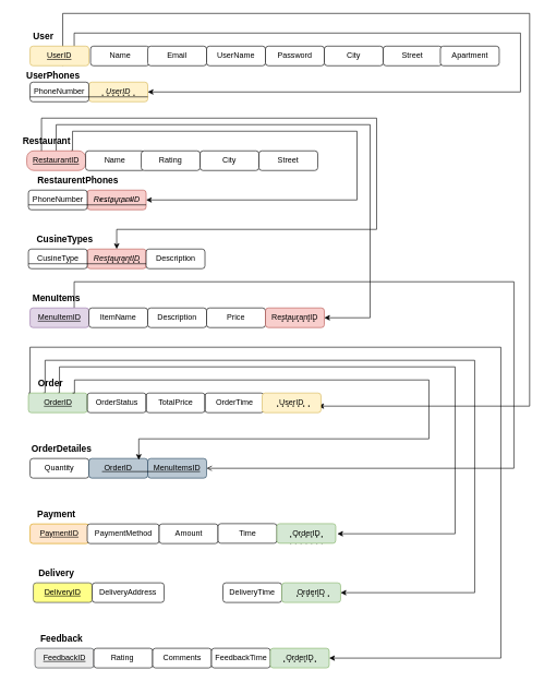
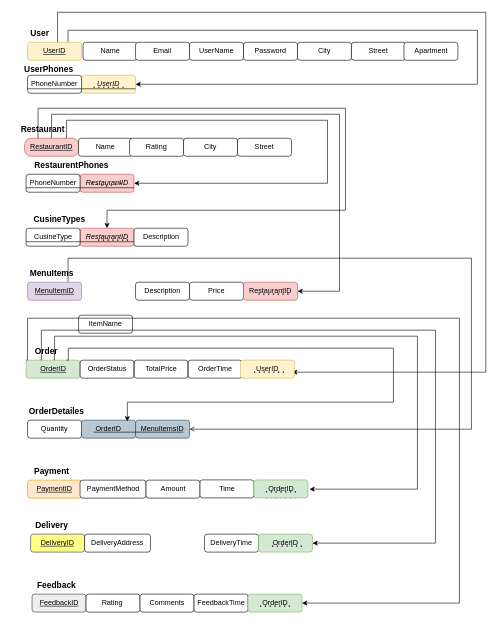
  <mxCell id="0" />
  <mxCell id="1" parent="0" />
  <mxCell id="2" style="edgeStyle=orthogonalEdgeStyle;rounded=0;orthogonalLoop=1;jettySize=auto;html=1;entryX=1;entryY=0.5;entryDx=0;entryDy=0;" parent="1" edge="1" source="49"><mxGeometry relative="1" as="geometry"><mxPoint x="52.5" y="41.68" as="sourcePoint" /><mxPoint x="485.85" y="620" as="targetPoint" /><Array as="points"><mxPoint x="95" y="20" /><mxPoint x="809" y="20" /><mxPoint x="809" y="620" /></Array></mxGeometry></mxCell>
  <mxCell id="3" style="edgeStyle=orthogonalEdgeStyle;rounded=0;orthogonalLoop=1;jettySize=auto;html=1;exitX=0.75;exitY=0;exitDx=0;exitDy=0;entryX=1;entryY=0.5;entryDx=0;entryDy=0;" parent="1" source="4" target="7" edge="1"><mxGeometry relative="1" as="geometry"><mxPoint x="545" y="155" as="targetPoint" /><Array as="points"><mxPoint x="113" y="50" /><mxPoint x="795" y="50" /><mxPoint x="795" y="140" /></Array></mxGeometry></mxCell>
  <mxCell id="4" value="&lt;u&gt;UserID&lt;/u&gt;" style="rounded=1;whiteSpace=wrap;html=1;fillColor=#fff2cc;strokeColor=#d6b656;" parent="1" vertex="1"><mxGeometry x="45" y="70" width="90" height="30" as="geometry" /></mxCell>
  <mxCell id="5" value="UserName" style="rounded=1;whiteSpace=wrap;html=1;" parent="1" vertex="1"><mxGeometry x="315" y="70" width="90" height="30" as="geometry" /></mxCell>
  <mxCell id="6" value="Password" style="rounded=1;whiteSpace=wrap;html=1;" parent="1" vertex="1"><mxGeometry x="405" y="70" width="90" height="30" as="geometry" /></mxCell>
  <mxCell id="7" value="&lt;i&gt;UserID&lt;/i&gt;" style="rounded=1;whiteSpace=wrap;html=1;fillColor=#fff2cc;strokeColor=#d6b656;" parent="1" vertex="1"><mxGeometry x="135" y="125" width="90" height="30" as="geometry" /></mxCell>
  <mxCell id="8" value="City" style="rounded=1;whiteSpace=wrap;html=1;" parent="1" vertex="1"><mxGeometry x="495" y="70" width="90" height="30" as="geometry" /></mxCell>
  <mxCell id="9" value="Quantity" style="rounded=1;whiteSpace=wrap;html=1;" parent="1" vertex="1"><mxGeometry x="45" y="700" width="90" height="30" as="geometry" /></mxCell>
  <mxCell id="10" value="OrderID" style="rounded=1;whiteSpace=wrap;html=1;fillColor=#bac8d3;strokeColor=#23445d;" parent="1" vertex="1"><mxGeometry x="135" y="700" width="90" height="30" as="geometry" /></mxCell>
  <mxCell id="11" value="MenuItemsID" style="rounded=1;whiteSpace=wrap;html=1;fillColor=#bac8d3;strokeColor=#23445d;" parent="1" vertex="1"><mxGeometry x="225" y="700" width="90" height="30" as="geometry" /></mxCell>
  <mxCell id="12" value="&lt;font style=&quot;font-size: 14px;&quot;&gt;&lt;b style=&quot;&quot;&gt;User&lt;/b&gt;&lt;/font&gt;" style="text;html=1;align=center;verticalAlign=middle;resizable=0;points=[];autosize=1;strokeColor=none;fillColor=none;shadow=1;" parent="1" vertex="1"><mxGeometry x="40" y="40" width="50" height="30" as="geometry" /></mxCell>
  <mxCell id="13" style="edgeStyle=orthogonalEdgeStyle;rounded=0;orthogonalLoop=1;jettySize=auto;html=1;exitX=0.75;exitY=0;exitDx=0;exitDy=0;entryX=1;entryY=0.5;entryDx=0;entryDy=0;" parent="1" source="15" target="52" edge="1"><mxGeometry relative="1" as="geometry"><Array as="points"><mxPoint x="110" y="230" /><mxPoint x="110" y="200" /><mxPoint x="545" y="200" /><mxPoint x="545" y="305" /></Array></mxGeometry></mxCell>
  <mxCell id="14" style="edgeStyle=orthogonalEdgeStyle;rounded=0;orthogonalLoop=1;jettySize=auto;html=1;exitX=0.5;exitY=0;exitDx=0;exitDy=0;entryX=1;entryY=0.5;entryDx=0;entryDy=0;" parent="1" source="15" target="23" edge="1"><mxGeometry relative="1" as="geometry"><Array as="points"><mxPoint x="85" y="190" /><mxPoint x="565" y="190" /><mxPoint x="565" y="485" /></Array></mxGeometry></mxCell>
  <mxCell id="15" value="&lt;u&gt;RestaurantID&lt;/u&gt;" style="rounded=1;whiteSpace=wrap;html=1;arcSize=36;fillColor=#f8cecc;strokeColor=#b85450;" parent="1" vertex="1"><mxGeometry x="40" y="230" width="90" height="30" as="geometry" /></mxCell>
  <mxCell id="16" value="Name" style="rounded=1;whiteSpace=wrap;html=1;" parent="1" vertex="1"><mxGeometry x="130" y="230" width="90" height="30" as="geometry" /></mxCell>
  <mxCell id="17" value="City" style="rounded=1;whiteSpace=wrap;html=1;" parent="1" vertex="1"><mxGeometry x="305" y="230" width="90" height="30" as="geometry" /></mxCell>
  <mxCell id="18" style="edgeStyle=orthogonalEdgeStyle;rounded=0;orthogonalLoop=1;jettySize=auto;html=1;exitX=0.75;exitY=0;exitDx=0;exitDy=0;entryX=1;entryY=0.5;entryDx=0;entryDy=0;endArrow=open;" parent="1" source="19" target="11" edge="1"><mxGeometry relative="1" as="geometry"><Array as="points"><mxPoint x="113" y="430" /><mxPoint x="785" y="430" /><mxPoint x="785" y="715" /></Array></mxGeometry></mxCell>
  <mxCell id="19" value="&lt;u&gt;MenuItemID&lt;/u&gt;" style="rounded=1;whiteSpace=wrap;html=1;fillColor=#e1d5e7;strokeColor=#9673a6;" parent="1" vertex="1"><mxGeometry x="45" y="470" width="90" height="30" as="geometry" /></mxCell>
- <mxCell id="20" value="ItemName" style="rounded=1;whiteSpace=wrap;html=1;" parent="1" vertex="1"><mxGeometry x="135" y="470" width="90" height="30" as="geometry" /></mxCell>
+ <mxCell id="20" value="ItemName" style="rounded=1;whiteSpace=wrap;html=1;" parent="1" vertex="1"><mxGeometry x="130" y="525" width="90" height="30" as="geometry" /></mxCell>
  <mxCell id="21" value="Description" style="rounded=1;whiteSpace=wrap;html=1;" parent="1" vertex="1"><mxGeometry x="225" y="470" width="90" height="30" as="geometry" /></mxCell>
  <mxCell id="22" value="Price" style="rounded=1;whiteSpace=wrap;html=1;" parent="1" vertex="1"><mxGeometry x="315" y="470" width="90" height="30" as="geometry" /></mxCell>
  <mxCell id="23" value="RestaurantID" style="rounded=1;whiteSpace=wrap;html=1;fillColor=#f8cecc;strokeColor=#b85450;" parent="1" vertex="1"><mxGeometry x="405" y="470" width="90" height="30" as="geometry" /></mxCell>
  <mxCell id="24" value="&lt;b&gt;&lt;font style=&quot;font-size: 14px;&quot;&gt;Restaurant&lt;/font&gt;&lt;/b&gt;" style="text;html=1;align=center;verticalAlign=middle;resizable=0;points=[];autosize=1;strokeColor=none;fillColor=none;" parent="1" vertex="1"><mxGeometry x="20" y="200" width="100" height="30" as="geometry" /></mxCell>
  <mxCell id="25" value="&lt;span style=&quot;font-size: 14px;&quot;&gt;&lt;b&gt;MenuItems&lt;/b&gt;&lt;/span&gt;" style="text;html=1;align=center;verticalAlign=middle;resizable=0;points=[];autosize=1;strokeColor=none;fillColor=none;" parent="1" vertex="1"><mxGeometry x="35" y="440" width="100" height="30" as="geometry" /></mxCell>
  <mxCell id="26" value="&lt;span style=&quot;font-size: 14px;&quot;&gt;&lt;b&gt;OrderDetailes&lt;/b&gt;&lt;/span&gt;" style="text;html=1;align=center;verticalAlign=middle;resizable=0;points=[];autosize=1;strokeColor=none;fillColor=none;" parent="1" vertex="1"><mxGeometry x="32.5" y="670" width="120" height="30" as="geometry" /></mxCell>
  <mxCell id="27" value="&lt;u&gt;DeliveryID&lt;/u&gt;" style="rounded=1;whiteSpace=wrap;html=1;fillColor=#ffff88;strokeColor=#36393d;" parent="1" vertex="1"><mxGeometry x="50" y="890" width="90" height="30" as="geometry" /></mxCell>
  <mxCell id="28" value="DeliveryAddress" style="rounded=1;whiteSpace=wrap;html=1;" parent="1" vertex="1"><mxGeometry x="140" y="890" width="110" height="30" as="geometry" /></mxCell>
  <mxCell id="29" value="DeliveryTime" style="rounded=1;whiteSpace=wrap;html=1;" parent="1" vertex="1"><mxGeometry x="340" y="890" width="90" height="30" as="geometry" /></mxCell>
  <mxCell id="30" value="OrderID" style="rounded=1;whiteSpace=wrap;html=1;fillColor=#d5e8d4;strokeColor=#82b366;" parent="1" vertex="1"><mxGeometry x="430" y="890" width="90" height="30" as="geometry" /></mxCell>
  <mxCell id="31" value="&lt;u&gt;FeedbackID&lt;/u&gt;" style="rounded=1;whiteSpace=wrap;html=1;fillColor=#eeeeee;strokeColor=#36393d;" parent="1" vertex="1"><mxGeometry x="52.5" y="990" width="90" height="30" as="geometry" /></mxCell>
  <mxCell id="32" value="Rating&amp;nbsp;" style="rounded=1;whiteSpace=wrap;html=1;" parent="1" vertex="1"><mxGeometry x="142.5" y="990" width="90" height="30" as="geometry" /></mxCell>
  <mxCell id="33" value="Comments" style="rounded=1;whiteSpace=wrap;html=1;" parent="1" vertex="1"><mxGeometry x="232.5" y="990" width="90" height="30" as="geometry" /></mxCell>
  <mxCell id="34" value="FeedbackTime" style="rounded=1;whiteSpace=wrap;html=1;" parent="1" vertex="1"><mxGeometry x="322.5" y="990" width="90" height="30" as="geometry" /></mxCell>
  <mxCell id="35" value="&lt;span style=&quot;font-size: 14px;&quot;&gt;&lt;b&gt;Delivery&lt;/b&gt;&lt;/span&gt;" style="text;html=1;align=center;verticalAlign=middle;resizable=0;points=[];autosize=1;strokeColor=none;fillColor=none;" parent="1" vertex="1"><mxGeometry x="45" y="860" width="80" height="30" as="geometry" /></mxCell>
  <mxCell id="36" value="&lt;span style=&quot;font-size: 14px;&quot;&gt;&lt;b&gt;Feedback&lt;/b&gt;&lt;/span&gt;" style="text;html=1;align=center;verticalAlign=middle;resizable=0;points=[];autosize=1;strokeColor=none;fillColor=none;" parent="1" vertex="1"><mxGeometry x="47.5" y="960" width="90" height="30" as="geometry" /></mxCell>
  <mxCell id="37" value="OrderID" style="rounded=1;whiteSpace=wrap;html=1;fillColor=#d5e8d4;strokeColor=#82b366;" parent="1" vertex="1"><mxGeometry x="412.5" y="990" width="90" height="30" as="geometry" /></mxCell>
  <mxCell id="38" value="" style="endArrow=none;html=1;rounded=0;" parent="1" edge="1"><mxGeometry width="50" height="50" relative="1" as="geometry"><mxPoint x="155" y="720" as="sourcePoint" /><mxPoint x="305" y="720" as="targetPoint" /></mxGeometry></mxCell>
  <mxCell id="39" style="edgeStyle=orthogonalEdgeStyle;rounded=0;orthogonalLoop=1;jettySize=auto;html=1;exitX=0;exitY=0;exitDx=0;exitDy=0;entryX=1;entryY=0.5;entryDx=0;entryDy=0;" parent="1" source="42" target="37" edge="1"><mxGeometry relative="1" as="geometry"><Array as="points"><mxPoint x="45" y="600" /><mxPoint x="45" y="530" /><mxPoint x="765" y="530" /><mxPoint x="765" y="1005" /></Array></mxGeometry></mxCell>
  <mxCell id="40" style="edgeStyle=orthogonalEdgeStyle;rounded=0;orthogonalLoop=1;jettySize=auto;html=1;exitX=0.5;exitY=0;exitDx=0;exitDy=0;" parent="1" source="42" edge="1"><mxGeometry relative="1" as="geometry"><Array as="points"><mxPoint x="90" y="600" /><mxPoint x="90" y="560" /><mxPoint x="695" y="560" /><mxPoint x="695" y="815" /></Array><mxPoint x="515" y="815" as="targetPoint" /></mxGeometry></mxCell>
  <mxCell id="41" style="edgeStyle=orthogonalEdgeStyle;rounded=0;orthogonalLoop=1;jettySize=auto;html=1;exitX=0.25;exitY=0;exitDx=0;exitDy=0;entryX=1;entryY=0.5;entryDx=0;entryDy=0;" parent="1" source="42" target="30" edge="1"><mxGeometry relative="1" as="geometry"><mxPoint x="655" y="840.833" as="targetPoint" /><Array as="points"><mxPoint x="68" y="600" /><mxPoint x="68" y="550" /><mxPoint x="725" y="550" /><mxPoint x="725" y="905" /></Array></mxGeometry></mxCell>
  <mxCell id="42" value="&lt;u&gt;OrderID&lt;/u&gt;" style="rounded=1;whiteSpace=wrap;html=1;fillColor=#d5e8d4;strokeColor=#82b366;" parent="1" vertex="1"><mxGeometry x="42.5" y="600" width="90" height="30" as="geometry" /></mxCell>
  <mxCell id="43" value="OrderTime" style="rounded=1;whiteSpace=wrap;html=1;fillColor=none;" parent="1" vertex="1"><mxGeometry x="312.5" y="600" width="90" height="30" as="geometry" /></mxCell>
  <mxCell id="44" value="TotalPrice" style="rounded=1;whiteSpace=wrap;html=1;fillColor=none;" parent="1" vertex="1"><mxGeometry x="222.5" y="600" width="90" height="30" as="geometry" /></mxCell>
  <mxCell id="45" value="OrderStatus" style="rounded=1;whiteSpace=wrap;html=1;fillColor=none;" parent="1" vertex="1"><mxGeometry x="132.5" y="600" width="90" height="30" as="geometry" /></mxCell>
  <mxCell id="46" value="UserID" style="rounded=1;whiteSpace=wrap;html=1;fillColor=#fff2cc;strokeColor=#d6b656;" parent="1" vertex="1"><mxGeometry x="400" y="600" width="90" height="30" as="geometry" /></mxCell>
  <mxCell id="47" value="&lt;b&gt;&lt;font style=&quot;font-size: 14px;&quot;&gt;Order&amp;nbsp;&lt;/font&gt;&lt;/b&gt;" style="text;html=1;align=center;verticalAlign=middle;resizable=0;points=[];autosize=1;strokeColor=none;fillColor=none;" parent="1" vertex="1"><mxGeometry x="42.5" y="570" width="70" height="30" as="geometry" /></mxCell>
  <mxCell id="48" value="PhoneNumber" style="rounded=1;whiteSpace=wrap;html=1;" parent="1" vertex="1"><mxGeometry x="45" y="125" width="90" height="30" as="geometry" /></mxCell>
  <mxCell id="49" value="&lt;font style=&quot;font-size: 14px;&quot;&gt;&lt;b&gt;UserPhones&lt;/b&gt;&lt;/font&gt;" style="text;html=1;align=center;verticalAlign=middle;resizable=0;points=[];autosize=1;strokeColor=none;fillColor=none;" parent="1" vertex="1"><mxGeometry y="100" width="110" height="30" as="geometry" x="25" /></mxCell>
  <mxCell id="50" value="" style="endArrow=none;dashed=1;html=1;dashPattern=1 3;strokeWidth=2;rounded=0;" parent="1" edge="1"><mxGeometry width="50" height="50" relative="1" as="geometry"><mxPoint x="155" y="145" as="sourcePoint" /><mxPoint x="205" y="145" as="targetPoint" /></mxGeometry></mxCell>
  <mxCell id="51" value="" style="endArrow=none;html=1;rounded=0;exitX=0;exitY=0.75;exitDx=0;exitDy=0;entryX=1;entryY=0.75;entryDx=0;entryDy=0;" parent="1" source="48" target="7" edge="1"><mxGeometry width="50" height="50" relative="1" as="geometry"><mxPoint x="85" y="145" as="sourcePoint" /><mxPoint x="195" y="145" as="targetPoint" /></mxGeometry></mxCell>
  <mxCell id="52" value="&lt;i&gt;RestaurantID&lt;/i&gt;" style="rounded=1;whiteSpace=wrap;html=1;fillColor=#f8cecc;strokeColor=#b85450;" parent="1" vertex="1"><mxGeometry x="132.5" y="290" width="90" height="30" as="geometry" /></mxCell>
  <mxCell id="53" value="PhoneNumber" style="rounded=1;whiteSpace=wrap;html=1;" parent="1" vertex="1"><mxGeometry x="42.5" y="290" width="90" height="30" as="geometry" /></mxCell>
  <mxCell id="54" value="&lt;font style=&quot;font-size: 14px;&quot;&gt;&lt;b&gt;RestaurentPhones&lt;/b&gt;&lt;/font&gt;" style="text;html=1;align=center;verticalAlign=middle;resizable=0;points=[];autosize=1;strokeColor=none;fillColor=none;" parent="1" vertex="1"><mxGeometry x="42.5" y="260" width="150" height="30" as="geometry" /></mxCell>
  <mxCell id="55" value="" style="endArrow=none;dashed=1;html=1;dashPattern=1 3;strokeWidth=2;rounded=0;" parent="1" edge="1"><mxGeometry width="50" height="50" relative="1" as="geometry"><mxPoint x="442.5" y="829" as="sourcePoint" /><mxPoint x="492.5" y="829" as="targetPoint" /></mxGeometry></mxCell>
  <mxCell id="56" value="" style="endArrow=none;html=1;rounded=0;exitX=0;exitY=0.75;exitDx=0;exitDy=0;entryX=1;entryY=0.75;entryDx=0;entryDy=0;" parent="1" source="53" target="52" edge="1"><mxGeometry width="50" height="50" relative="1" as="geometry"><mxPoint x="90" y="310" as="sourcePoint" /><mxPoint x="200" y="310" as="targetPoint" /></mxGeometry></mxCell>
  <mxCell id="57" value="&lt;i&gt;RestaurantID&lt;/i&gt;" style="rounded=1;whiteSpace=wrap;html=1;fillColor=#f8cecc;strokeColor=#b85450;" parent="1" vertex="1"><mxGeometry x="132.5" y="380" width="90" height="30" as="geometry" /></mxCell>
  <mxCell id="58" value="CusineType" style="rounded=1;whiteSpace=wrap;html=1;" parent="1" vertex="1"><mxGeometry x="42.5" y="380" width="90" height="30" as="geometry" /></mxCell>
  <mxCell id="59" value="&lt;span style=&quot;font-size: 14px;&quot;&gt;&lt;b&gt;CusineTypes&lt;/b&gt;&lt;/span&gt;" style="text;html=1;align=center;verticalAlign=middle;resizable=0;points=[];autosize=1;strokeColor=none;fillColor=none;" parent="1" vertex="1"><mxGeometry x="42.5" y="350" width="110" height="30" as="geometry" /></mxCell>
  <mxCell id="60" value="" style="endArrow=none;dashed=1;html=1;dashPattern=1 3;strokeWidth=2;rounded=0;" parent="1" edge="1"><mxGeometry width="50" height="50" relative="1" as="geometry"><mxPoint x="162.5" y="400" as="sourcePoint" /><mxPoint x="212.5" y="400" as="targetPoint" /></mxGeometry></mxCell>
  <mxCell id="61" value="" style="endArrow=none;html=1;rounded=0;exitX=0;exitY=0.75;exitDx=0;exitDy=0;entryX=1;entryY=0.75;entryDx=0;entryDy=0;" parent="1" source="58" target="57" edge="1"><mxGeometry width="50" height="50" relative="1" as="geometry"><mxPoint x="92.5" y="400" as="sourcePoint" /><mxPoint x="202.5" y="400" as="targetPoint" /></mxGeometry></mxCell>
  <mxCell id="62" value="Street" style="rounded=1;whiteSpace=wrap;html=1;" parent="1" vertex="1"><mxGeometry x="395" y="230" width="90" height="30" as="geometry" /></mxCell>
  <mxCell id="63" style="edgeStyle=orthogonalEdgeStyle;rounded=0;orthogonalLoop=1;jettySize=auto;html=1;exitX=0.75;exitY=0;exitDx=0;exitDy=0;entryX=0.848;entryY=0.067;entryDx=0;entryDy=0;entryPerimeter=0;" parent="1" source="42" target="10" edge="1"><mxGeometry relative="1" as="geometry"><Array as="points"><mxPoint x="113" y="600" /><mxPoint x="113" y="580" /><mxPoint x="655" y="580" /><mxPoint x="655" y="670" /><mxPoint x="211" y="670" /></Array></mxGeometry></mxCell>
  <mxCell id="64" value="&lt;u&gt;PaymentID&lt;/u&gt;" style="rounded=1;whiteSpace=wrap;html=1;fillColor=#ffe6cc;strokeColor=#d79b00;" parent="1" vertex="1"><mxGeometry x="45" y="800" width="90" height="30" as="geometry" /></mxCell>
  <mxCell id="65" value="PaymentMethod" style="rounded=1;whiteSpace=wrap;html=1;" parent="1" vertex="1"><mxGeometry x="132.5" y="800" width="110" height="30" as="geometry" /></mxCell>
  <mxCell id="66" value="Amount" style="rounded=1;whiteSpace=wrap;html=1;" parent="1" vertex="1"><mxGeometry x="242.5" y="800" width="90" height="30" as="geometry" /></mxCell>
  <mxCell id="67" value="&lt;span style=&quot;font-size: 14px;&quot;&gt;&lt;b&gt;Payment&lt;/b&gt;&lt;/span&gt;" style="text;html=1;align=center;verticalAlign=middle;resizable=0;points=[];autosize=1;strokeColor=none;fillColor=none;" parent="1" vertex="1"><mxGeometry x="45" y="770" width="80" height="30" as="geometry" /></mxCell>
  <mxCell id="68" value="Time" style="rounded=1;whiteSpace=wrap;html=1;" parent="1" vertex="1"><mxGeometry x="332.5" y="799.56" width="90" height="30" as="geometry" /></mxCell>
  <mxCell id="69" value="" style="endArrow=none;dashed=1;html=1;dashPattern=1 3;strokeWidth=2;rounded=0;" parent="1" edge="1"><mxGeometry width="50" height="50" relative="1" as="geometry"><mxPoint x="452.5" y="910" as="sourcePoint" /><mxPoint x="502.5" y="910" as="targetPoint" /></mxGeometry></mxCell>
  <mxCell id="70" value="" style="endArrow=none;dashed=1;html=1;dashPattern=1 3;strokeWidth=2;rounded=0;" parent="1" edge="1"><mxGeometry width="50" height="50" relative="1" as="geometry"><mxPoint x="432.5" y="1010" as="sourcePoint" /><mxPoint x="482.5" y="1010" as="targetPoint" /></mxGeometry></mxCell>
  <mxCell id="71" value="" style="endArrow=none;dashed=1;html=1;dashPattern=1 3;strokeWidth=2;rounded=0;" parent="1" edge="1"><mxGeometry width="50" height="50" relative="1" as="geometry"><mxPoint x="152.5" y="304.5" as="sourcePoint" /><mxPoint x="202.5" y="304.5" as="targetPoint" /><Array as="points"><mxPoint x="175" y="310" /></Array></mxGeometry></mxCell>
  <mxCell id="72" value="OrderID" style="rounded=1;whiteSpace=wrap;html=1;fillColor=#d5e8d4;strokeColor=#82b366;" parent="1" vertex="1"><mxGeometry x="422.5" y="799.56" width="90" height="30" as="geometry" /></mxCell>
  <mxCell id="73" value="Street" style="rounded=1;whiteSpace=wrap;html=1;" parent="1" vertex="1"><mxGeometry x="585" y="70" width="90" height="30" as="geometry" /></mxCell>
  <mxCell id="74" value="Apartment" style="rounded=1;whiteSpace=wrap;html=1;" parent="1" vertex="1"><mxGeometry x="672.5" y="70" width="90" height="30" as="geometry" /></mxCell>
  <mxCell id="75" value="Name" style="rounded=1;whiteSpace=wrap;html=1;" parent="1" vertex="1"><mxGeometry x="137.5" y="70" width="90" height="30" as="geometry" /></mxCell>
  <mxCell id="76" value="Email" style="rounded=1;whiteSpace=wrap;html=1;" parent="1" vertex="1"><mxGeometry x="225" y="70" width="90" height="30" as="geometry" /></mxCell>
  <mxCell id="77" value="Description" style="rounded=1;whiteSpace=wrap;html=1;" parent="1" vertex="1"><mxGeometry x="222.5" y="380" width="90" height="30" as="geometry" /></mxCell>
  <mxCell id="78" style="edgeStyle=orthogonalEdgeStyle;rounded=0;orthogonalLoop=1;jettySize=auto;html=1;exitX=0.25;exitY=0;exitDx=0;exitDy=0;entryX=0.5;entryY=0;entryDx=0;entryDy=0;" parent="1" source="15" target="57" edge="1"><mxGeometry relative="1" as="geometry"><mxPoint x="785" y="290" as="targetPoint" /><Array as="points"><mxPoint x="63" y="180" /><mxPoint x="575" y="180" /><mxPoint x="575" y="350" /><mxPoint x="178" y="350" /></Array></mxGeometry></mxCell>
  <mxCell id="79" value="Rating" style="rounded=1;whiteSpace=wrap;html=1;" parent="1" vertex="1"><mxGeometry x="215" y="230" width="90" height="30" as="geometry" /></mxCell>
  <mxCell id="80" value="" style="endArrow=none;dashed=1;html=1;dashPattern=1 3;strokeWidth=2;rounded=0;" parent="1" edge="1"><mxGeometry width="50" height="50" relative="1" as="geometry"><mxPoint x="422.5" y="620" as="sourcePoint" /><mxPoint x="472.5" y="620" as="targetPoint" /></mxGeometry></mxCell>
  <mxCell id="81" value="" style="endArrow=none;dashed=1;html=1;dashPattern=1 3;strokeWidth=2;rounded=0;" parent="1" edge="1"><mxGeometry width="50" height="50" relative="1" as="geometry"><mxPoint x="442.5" y="819.56" as="sourcePoint" /><mxPoint x="492.5" y="819.56" as="targetPoint" /></mxGeometry></mxCell>
  <mxCell id="82" value="" style="endArrow=none;dashed=1;html=1;dashPattern=1 3;strokeWidth=2;rounded=0;" parent="1" edge="1"><mxGeometry width="50" height="50" relative="1" as="geometry"><mxPoint x="430" y="490" as="sourcePoint" /><mxPoint x="480" y="490" as="targetPoint" /></mxGeometry></mxCell>
